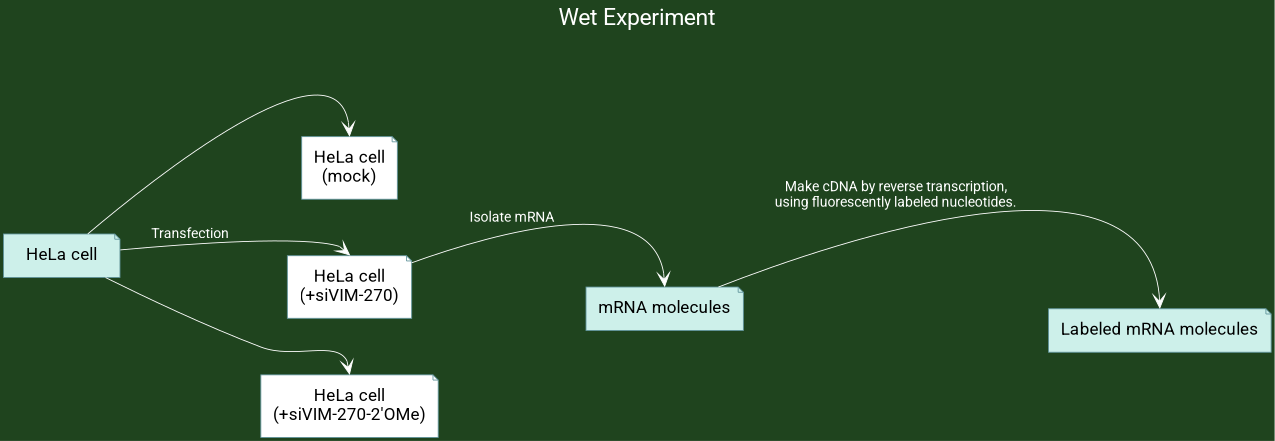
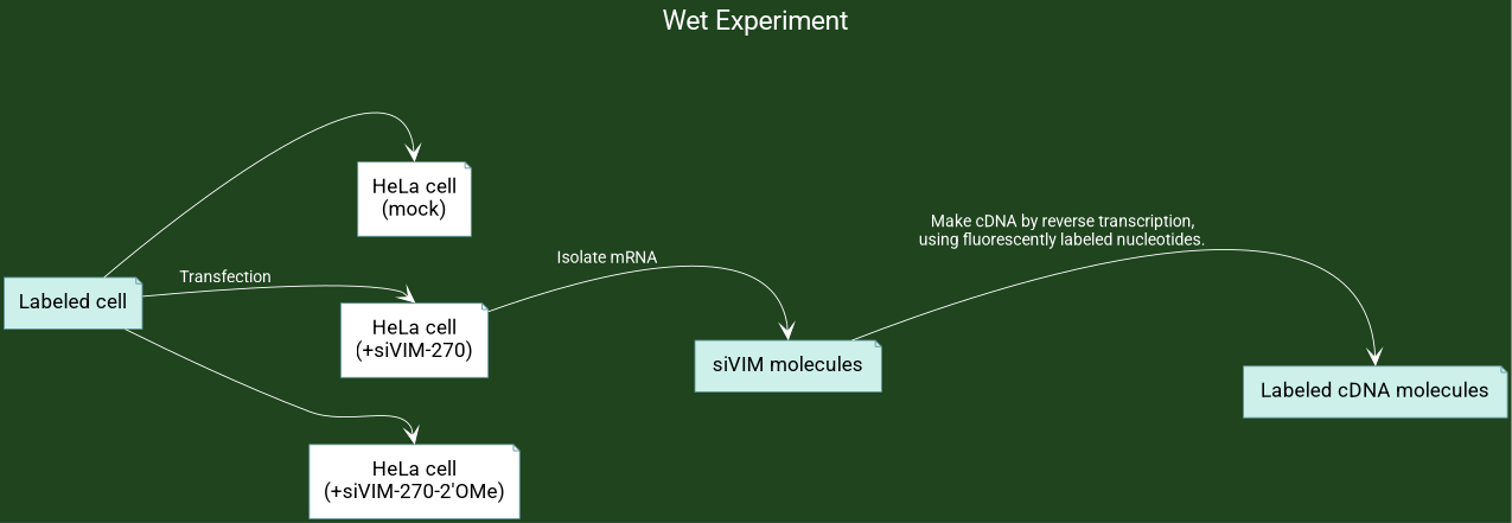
  digraph {
    bgcolor="#1f441e"
    compound=true
    fontcolor=white
    fontname=Roboto
    fontsize=26
    label="Wet Experiment"
    labeljust=c
    labelloc=t
    nodesep=0.9
    rankdir=LR
    ranksep=1.0
    style=filled
    node [color="#5f939a" fillcolor="#cdf0ea" fixedsize=false fontcolor=6 fontname=Roboto fontsize=20 margin="0.2,0.2" shape=note style="solid,filled"]
    edge [arrowhead=vee arrowsize=1.5 color=white fontcolor=white fontname=Roboto fontsize=16 headport=n labelfloat=false style=solid]
-   n1 [label="HeLa cell"]
+   n1 [label="Labeled cell"]
    n2 [fillcolor=white label="HeLa cell\n(mock)"]
    n3 [fillcolor=white label="HeLa cell\n(+siVIM-270)"]
    n4 [fillcolor=white label="HeLa cell\n(+siVIM-270-2'OMe)"]
-   n5 [label="mRNA molecules"]
-   n6 [label="Labeled mRNA molecules"]
+   n5 [label="siVIM molecules"]
+   n6 [label="Labeled cDNA molecules"]
    n1 -> n2
    n1 -> n3 [label=Transfection]
    n1 -> n4
    n3 -> n5 [label="Isolate mRNA"]
    n5 -> n6 [label="Make cDNA by reverse transcription,\nusing fluorescently labeled nucleotides."]
  }
